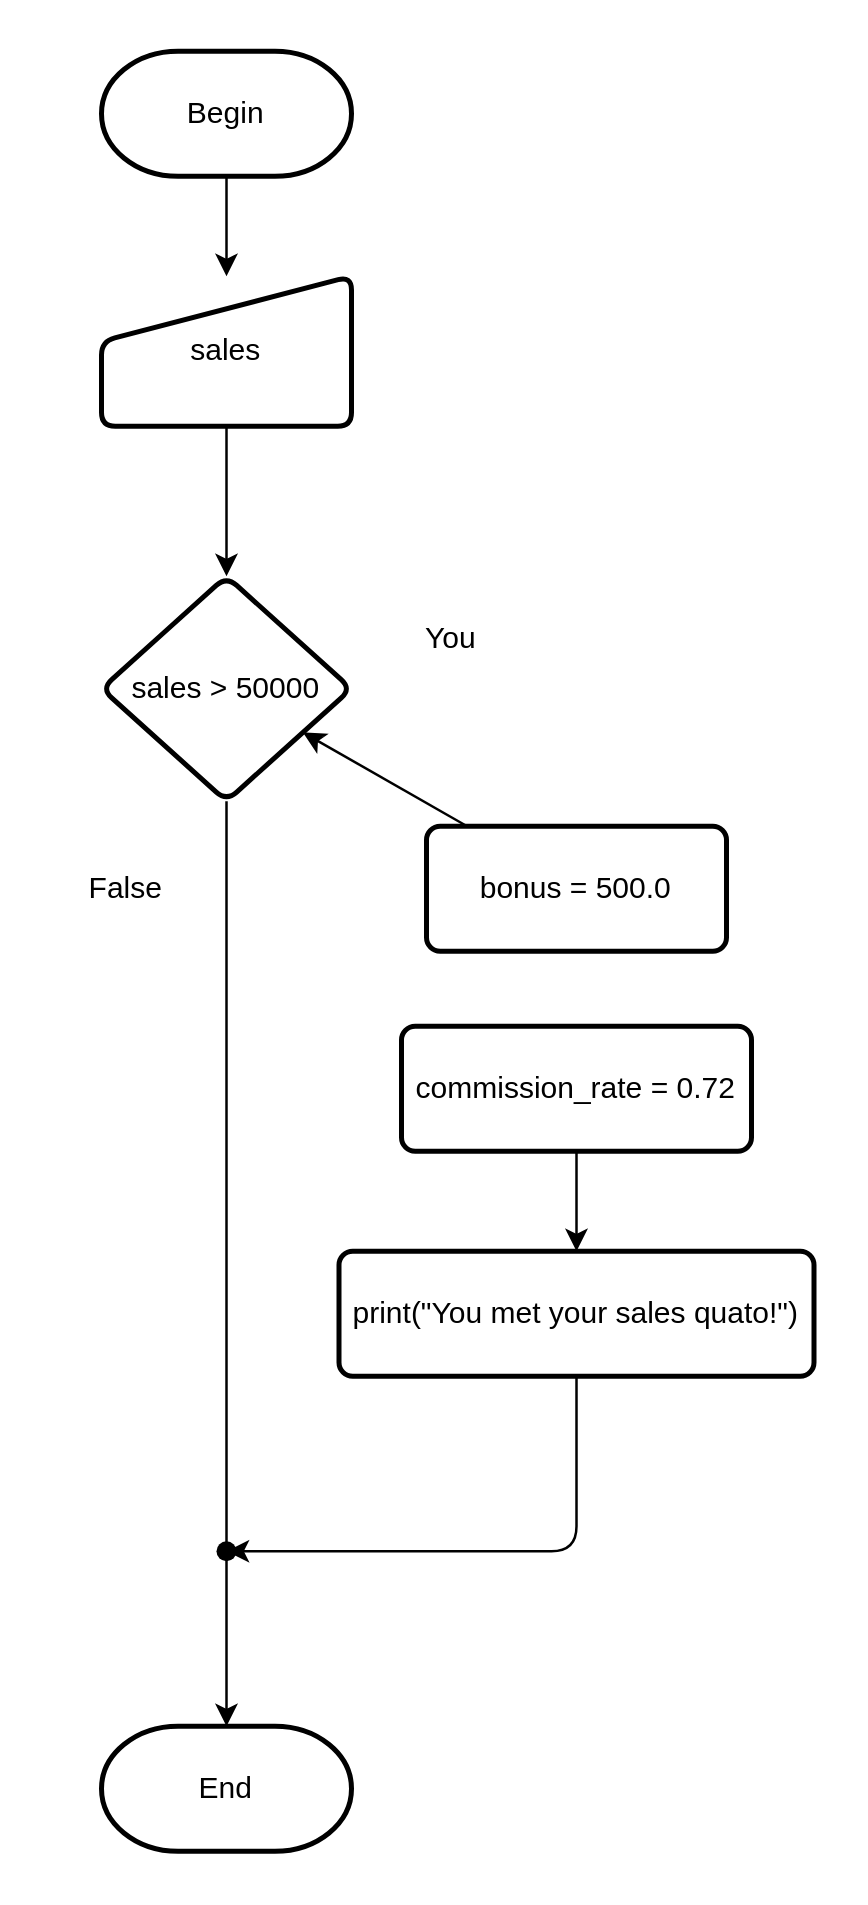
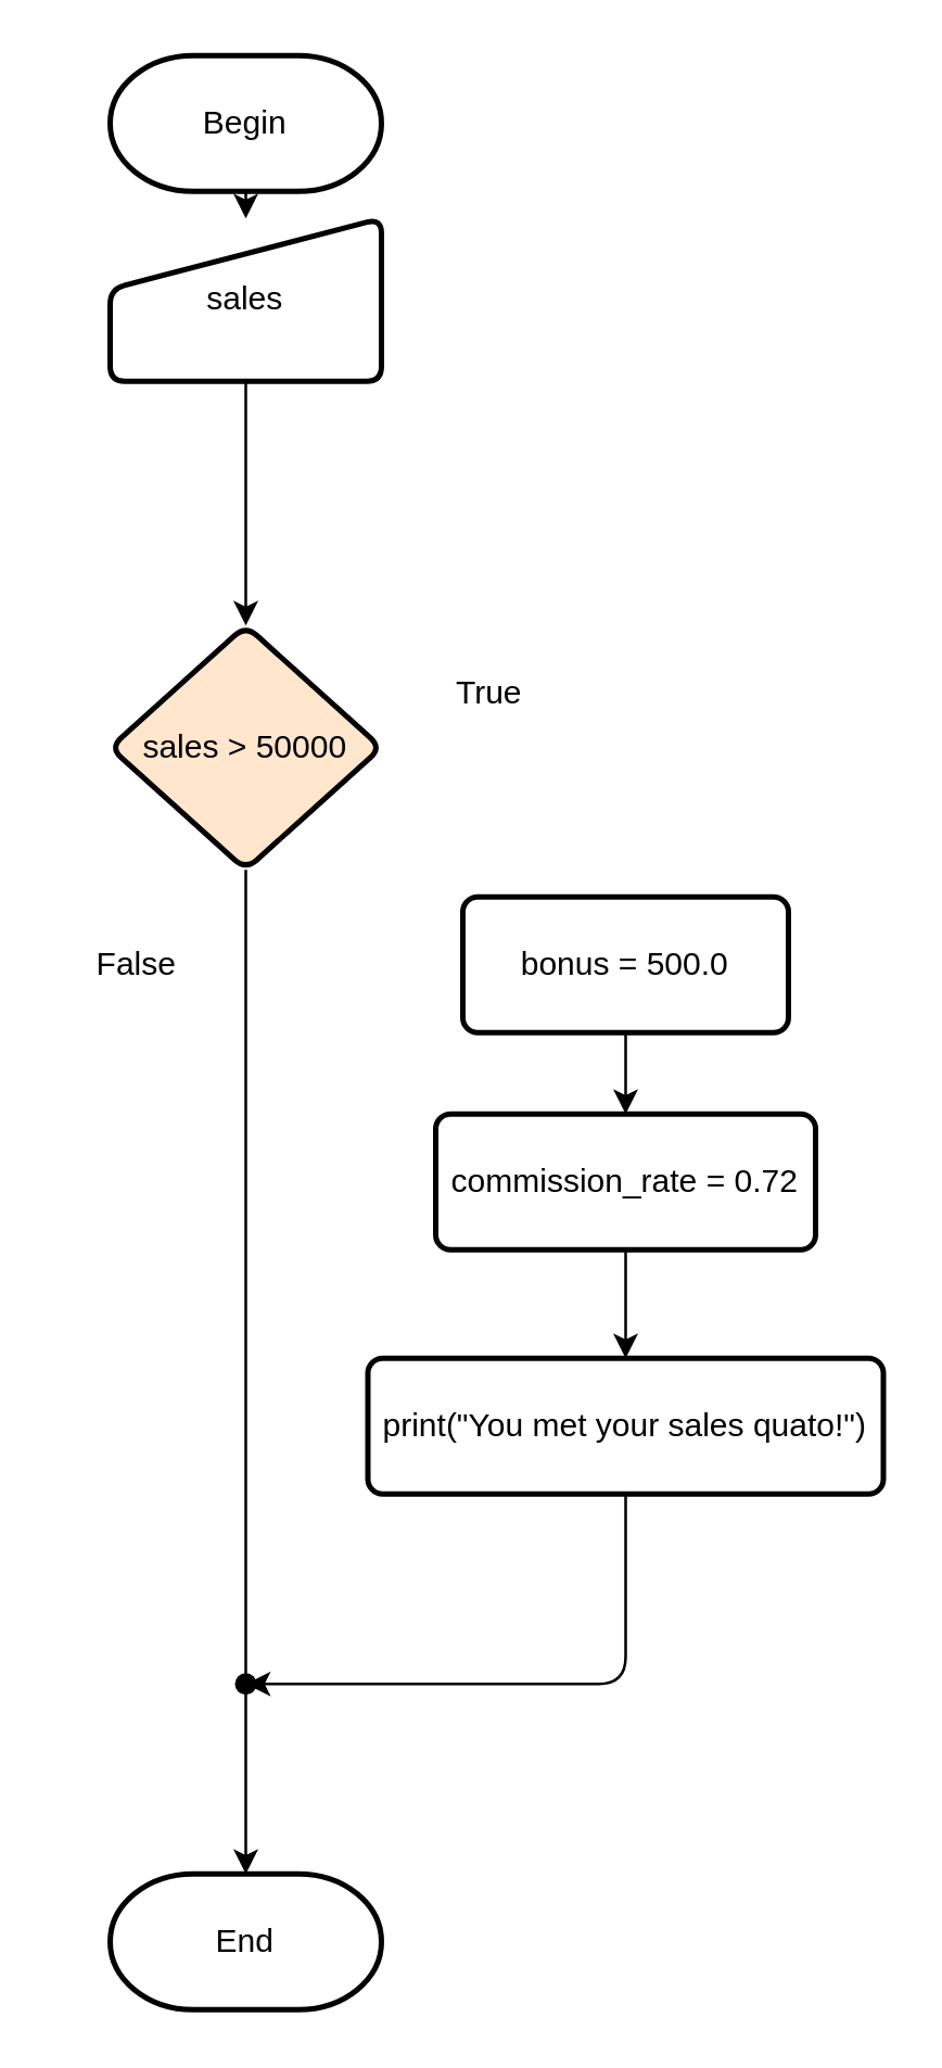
  <mxCell id="0" />
  <mxCell id="1" parent="0" />
  <mxCell id="2" value="" style="edgeStyle=none;html=1;" edge="1" parent="1" source="3" target="5"><mxGeometry relative="1" as="geometry" /></mxCell>
  <mxCell id="3" value="Begin" style="strokeWidth=2;html=1;shape=mxgraph.flowchart.terminator;whiteSpace=wrap;" vertex="1" parent="1"><mxGeometry x="40" y="20" width="100" height="50" as="geometry" /></mxCell>
  <mxCell id="4" value="" style="edgeStyle=none;html=1;" edge="1" parent="1" source="5" target="7"><mxGeometry relative="1" as="geometry" /></mxCell>
- <mxCell id="5" value="sales" style="html=1;strokeWidth=2;shape=manualInput;whiteSpace=wrap;rounded=1;size=26;arcSize=11;" vertex="1" parent="1"><mxGeometry x="40" y="110" width="100" height="60" as="geometry" /></mxCell>
+ <mxCell id="5" value="sales" style="html=1;strokeWidth=2;shape=manualInput;whiteSpace=wrap;rounded=1;size=26;arcSize=11;" vertex="1" parent="1"><mxGeometry x="40" y="80" width="100" height="60" as="geometry" /></mxCell>
  <mxCell id="6" value="" style="edgeStyle=none;html=1;entryX=0.5;entryY=0;entryDx=0;entryDy=0;entryPerimeter=0;startArrow=none;" edge="1" parent="1" source="15" target="14"><mxGeometry relative="1" as="geometry"><mxPoint x="90" y="415" as="targetPoint" /></mxGeometry></mxCell>
- <mxCell id="7" value="sales &amp;gt; 50000" style="rhombus;whiteSpace=wrap;html=1;strokeWidth=2;rounded=1;arcSize=11;" vertex="1" parent="1"><mxGeometry x="40" y="230" width="100" height="90" as="geometry" /></mxCell>
- <mxCell id="8" value="" style="edgeStyle=none;html=1;" edge="1" parent="1" source="9" target="7"><mxGeometry relative="1" as="geometry" /></mxCell>
+ <mxCell id="7" value="sales &amp;gt; 50000" style="rhombus;whiteSpace=wrap;html=1;strokeWidth=2;rounded=1;arcSize=11;fillColor=#ffe6cc;" vertex="1" parent="1"><mxGeometry x="40" y="230" width="100" height="90" as="geometry" /></mxCell>
+ <mxCell id="8" value="" style="edgeStyle=none;html=1;" edge="1" parent="1" source="9" target="11"><mxGeometry relative="1" as="geometry" /></mxCell>
  <mxCell id="9" value="bonus = 500.0" style="whiteSpace=wrap;html=1;strokeWidth=2;rounded=1;arcSize=11;" vertex="1" parent="1"><mxGeometry x="170" y="330" width="120" height="50" as="geometry" /></mxCell>
  <mxCell id="10" value="" style="edgeStyle=none;html=1;" edge="1" parent="1" source="11" target="13"><mxGeometry relative="1" as="geometry" /></mxCell>
  <mxCell id="11" value="commission_rate = 0.72" style="whiteSpace=wrap;html=1;strokeWidth=2;rounded=1;arcSize=11;" vertex="1" parent="1"><mxGeometry x="160" y="410" width="140" height="50" as="geometry" /></mxCell>
  <mxCell id="12" value="" style="edgeStyle=none;html=1;" edge="1" parent="1" source="13" target="15"><mxGeometry relative="1" as="geometry"><Array as="points"><mxPoint x="230" y="620" /></Array></mxGeometry></mxCell>
  <mxCell id="13" value="print(&quot;You met your sales quato!&quot;)" style="whiteSpace=wrap;html=1;strokeWidth=2;rounded=1;arcSize=11;" vertex="1" parent="1"><mxGeometry x="135" y="500" width="190" height="50" as="geometry" /></mxCell>
  <mxCell id="14" value="End" style="strokeWidth=2;html=1;shape=mxgraph.flowchart.terminator;whiteSpace=wrap;" vertex="1" parent="1"><mxGeometry x="40" y="690" width="100" height="50" as="geometry" /></mxCell>
  <mxCell id="15" value="" style="shape=waypoint;sketch=0;size=6;pointerEvents=1;points=[];fillColor=default;resizable=0;rotatable=0;perimeter=centerPerimeter;snapToPoint=1;strokeWidth=2;rounded=1;arcSize=11;" vertex="1" parent="1"><mxGeometry x="70" y="600" width="40" height="40" as="geometry" /></mxCell>
  <mxCell id="16" value="" style="edgeStyle=none;html=1;entryDx=0;entryDy=0;entryPerimeter=0;endArrow=none;" edge="1" parent="1" source="7" target="15"><mxGeometry relative="1" as="geometry"><mxPoint x="90" y="320" as="sourcePoint" /><mxPoint x="90" y="690" as="targetPoint" /></mxGeometry></mxCell>
  <mxCell id="17" value="False" style="text;html=1;strokeColor=none;fillColor=none;align=center;verticalAlign=middle;whiteSpace=wrap;rounded=0;" vertex="1" parent="1"><mxGeometry x="20" y="340" width="60" height="30" as="geometry" /></mxCell>
- <mxCell id="18" value="You" style="text;html=1;strokeColor=none;fillColor=none;align=center;verticalAlign=middle;whiteSpace=wrap;rounded=0;" vertex="1" parent="1"><mxGeometry x="150" y="240" width="60" height="30" as="geometry" /></mxCell>
+ <mxCell id="18" value="True" style="text;html=1;strokeColor=none;fillColor=none;align=center;verticalAlign=middle;whiteSpace=wrap;rounded=0;" vertex="1" parent="1"><mxGeometry x="150" y="240" width="60" height="30" as="geometry" /></mxCell>
